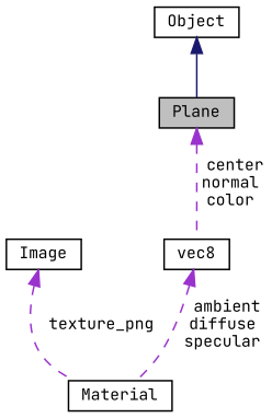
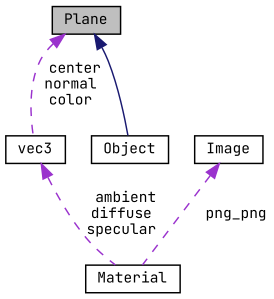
  digraph {
    fontname="JetBrains Mono"
    node [color=black fillcolor=white fontname="JetBrains Mono" fontsize=10 shape=record style=filled]
    edge [color=darkorchid3 dir=back fontname="JetBrains Mono" fontsize=10 labelfontname=Helvetica labelfontsize=10 style=dashed]
    n1 [fillcolor=grey75 fontcolor=black height=0.2 label=Plane width=0.4]
-   n2 [height=0.2 label=vec8 width=0.4]
+   n2 [height=0.2 label=vec3 width=0.4]
    n3 [height=0.2 label=Object width=0.4]
    n4 [height=0.2 label=Material width=0.4]
    n5 [height=0.2 label=Image width=0.4]
    n1 -> n2 [label=" center\nnormal\ncolor"]
    n2 -> n4 [label=" ambient\ndiffuse\nspecular"]
-   n3 -> n1 [color=midnightblue style=solid]
-   n5 -> n4 [label=" texture_png"]
+   n1 -> n3 [color=midnightblue style=solid]
+   n5 -> n4 [label=" png_png"]
  }
